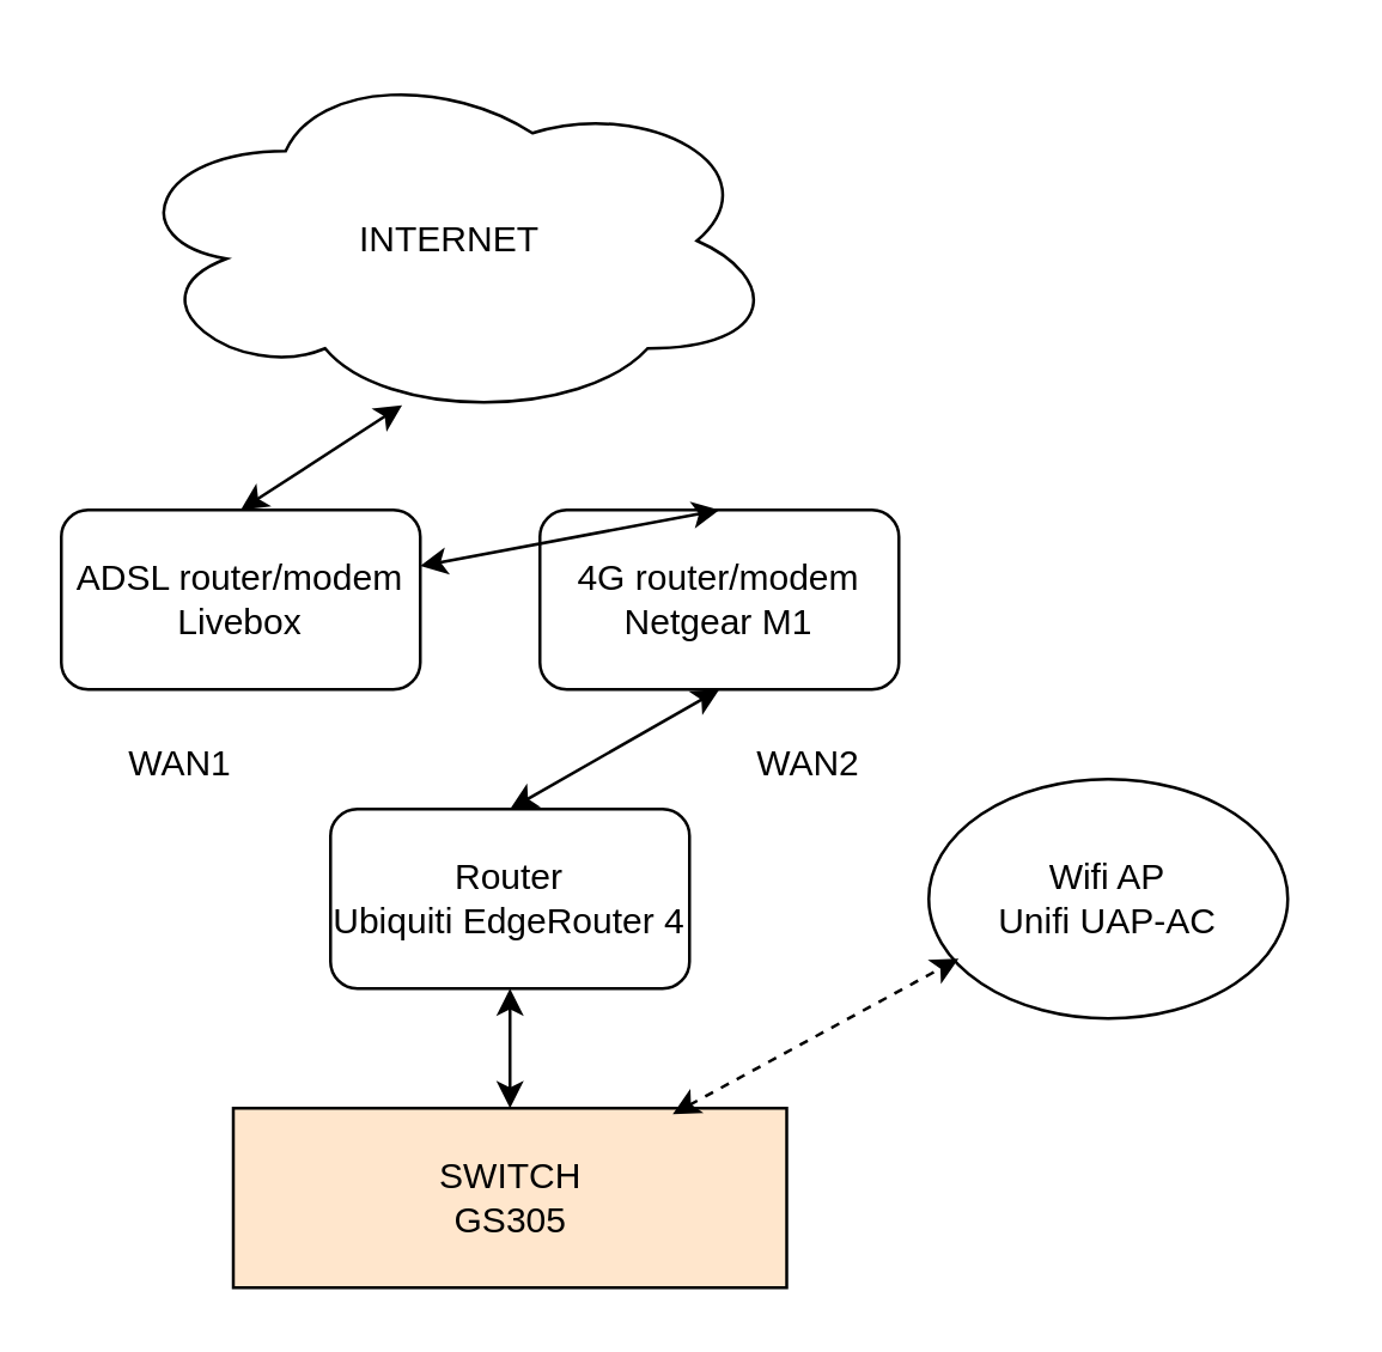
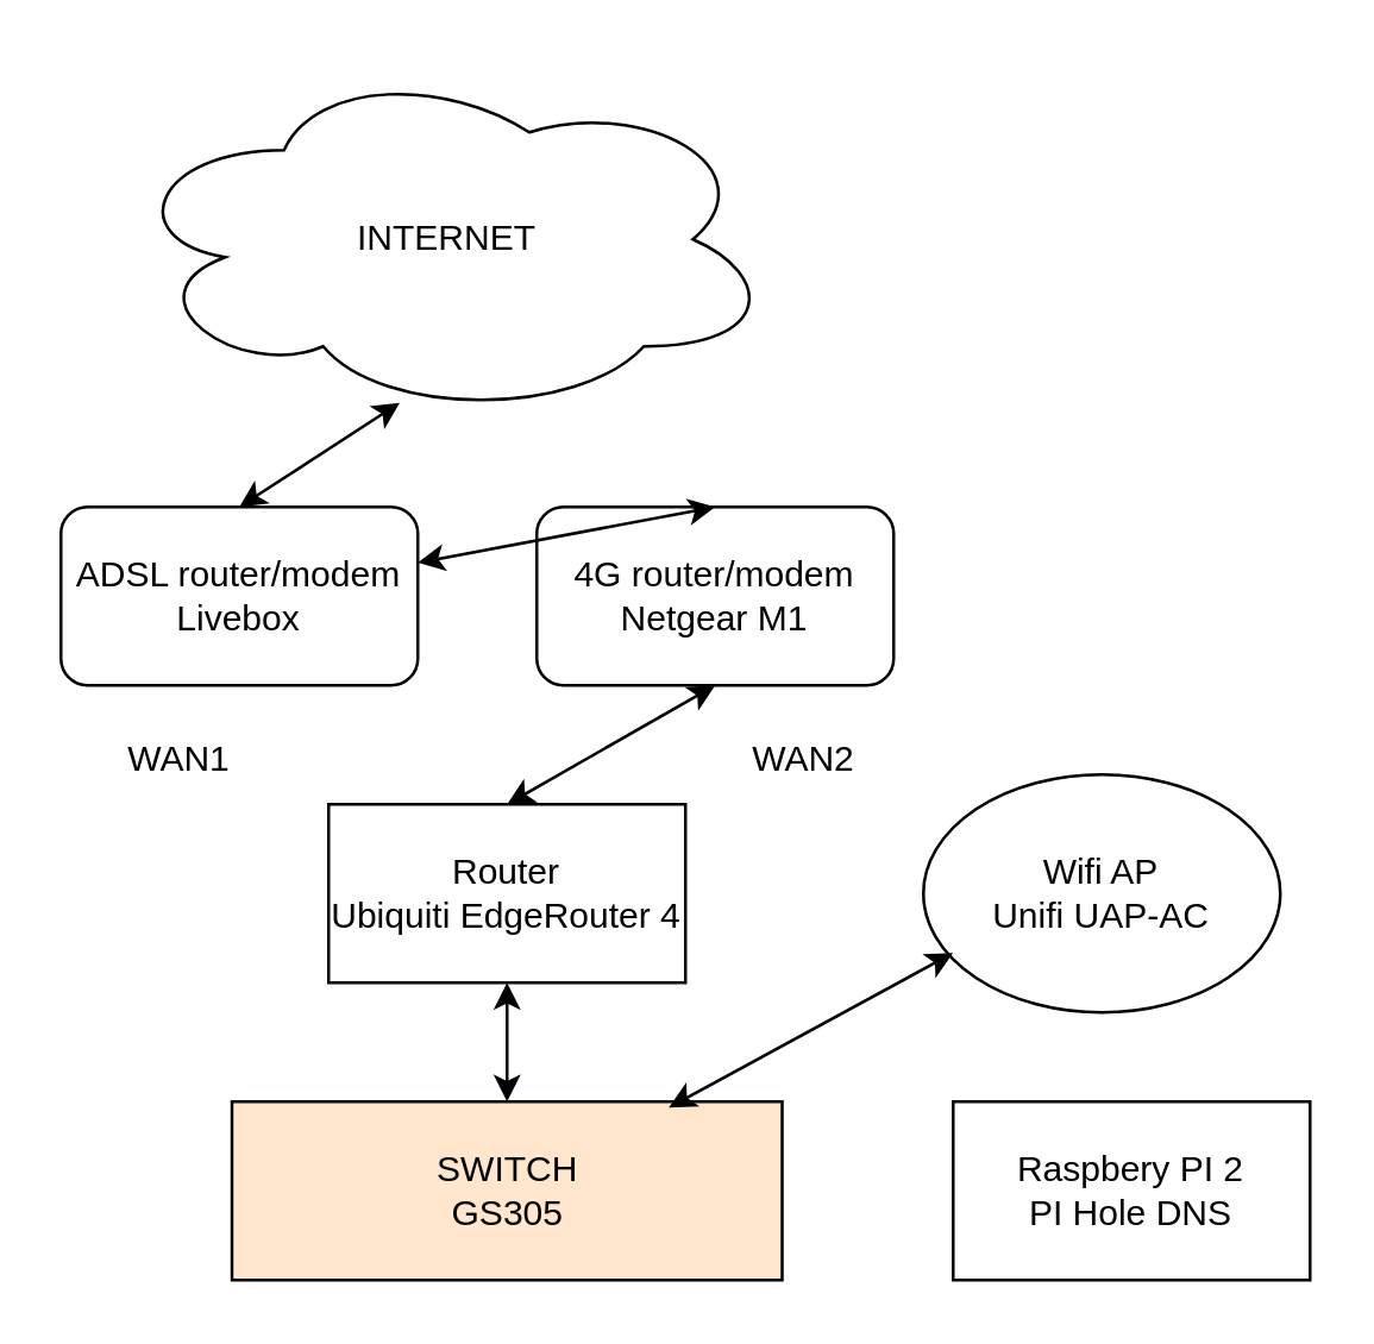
  <mxCell id="0" />
  <mxCell id="1" parent="0" />
  <mxCell id="2" value="INTERNET" style="ellipse;shape=cloud;whiteSpace=wrap;html=1;" vertex="1" parent="1"><mxGeometry x="40" y="20" width="220" height="120" as="geometry" /></mxCell>
  <mxCell id="3" value="SWITCH&lt;br&gt;GS305" style="rounded=0;whiteSpace=wrap;html=1;fillColor=#ffe6cc;" vertex="1" parent="1"><mxGeometry x="77.5" y="370" width="185" height="60" as="geometry" /></mxCell>
  <mxCell id="4" value="ADSL router/modem&lt;br&gt;Livebox" style="rounded=1;whiteSpace=wrap;html=1;" vertex="1" parent="1"><mxGeometry x="20" y="170" width="120" height="60" as="geometry" /></mxCell>
  <mxCell id="5" value="4G router/modem&lt;br&gt;Netgear M1" style="rounded=1;whiteSpace=wrap;html=1;" vertex="1" parent="1"><mxGeometry x="180" y="170" width="120" height="60" as="geometry" /></mxCell>
- <mxCell id="6" value="Router&lt;br&gt;Ubiquiti EdgeRouter 4" style="rounded=1;whiteSpace=wrap;html=1;" vertex="1" parent="1"><mxGeometry x="110" y="270" width="120" height="60" as="geometry" /></mxCell>
+ <mxCell id="6" value="Router&lt;br&gt;Ubiquiti EdgeRouter 4" style="whiteSpace=wrap;html=1;rounded=0;" vertex="1" parent="1"><mxGeometry x="110" y="270" width="120" height="60" as="geometry" /></mxCell>
  <mxCell id="7" value="" style="endArrow=classic;startArrow=classic;html=1;rounded=0;exitX=0.5;exitY=0;exitDx=0;exitDy=0;" edge="1" parent="1" source="5" target="4"><mxGeometry width="50" height="50" relative="1" as="geometry"><mxPoint x="190" y="150" as="sourcePoint" /><mxPoint x="240" y="100" as="targetPoint" /></mxGeometry></mxCell>
  <mxCell id="8" value="" style="endArrow=classic;startArrow=classic;html=1;rounded=0;entryX=0.427;entryY=0.958;entryDx=0;entryDy=0;entryPerimeter=0;exitX=0.5;exitY=0;exitDx=0;exitDy=0;" edge="1" parent="1" source="4" target="2"><mxGeometry width="50" height="50" relative="1" as="geometry"><mxPoint x="55" y="160" as="sourcePoint" /><mxPoint x="105" y="110" as="targetPoint" /></mxGeometry></mxCell>
  <mxCell id="9" value="" style="endArrow=classic;startArrow=classic;html=1;rounded=0;entryX=0.5;entryY=1;entryDx=0;entryDy=0;exitX=0.5;exitY=0;exitDx=0;exitDy=0;" edge="1" parent="1" source="6" target="5"><mxGeometry width="50" height="50" relative="1" as="geometry"><mxPoint x="110" y="270" as="sourcePoint" /><mxPoint x="160" y="220" as="targetPoint" /></mxGeometry></mxCell>
  <mxCell id="10" value="WAN1" style="text;html=1;strokeColor=none;fillColor=none;align=center;verticalAlign=middle;whiteSpace=wrap;rounded=0;" vertex="1" parent="1"><mxGeometry x="30" y="240" width="60" height="30" as="geometry" /></mxCell>
  <mxCell id="11" value="WAN2" style="text;html=1;strokeColor=none;fillColor=none;align=center;verticalAlign=middle;whiteSpace=wrap;rounded=0;" vertex="1" parent="1"><mxGeometry x="240" y="240" width="60" height="30" as="geometry" /></mxCell>
  <mxCell id="12" value="" style="endArrow=classic;startArrow=classic;html=1;rounded=0;exitX=0.5;exitY=0;exitDx=0;exitDy=0;entryX=0.5;entryY=1;entryDx=0;entryDy=0;" edge="1" parent="1" source="3" target="6"><mxGeometry width="50" height="50" relative="1" as="geometry"><mxPoint x="170" y="370" as="sourcePoint" /><mxPoint x="220" y="320" as="targetPoint" /></mxGeometry></mxCell>
  <mxCell id="13" value="Wifi AP&lt;br&gt;Unifi UAP-AC" style="ellipse;whiteSpace=wrap;html=1;" vertex="1" parent="1"><mxGeometry x="310" y="260" width="120" height="80" as="geometry" /></mxCell>
- <mxCell id="14" value="" style="endArrow=classic;startArrow=classic;html=1;rounded=0;exitX=0.794;exitY=0.033;exitDx=0;exitDy=0;exitPerimeter=0;entryX=0.083;entryY=0.75;entryDx=0;entryDy=0;entryPerimeter=0;dashed=1;" edge="1" parent="1" source="3" target="13"><mxGeometry width="50" height="50" relative="1" as="geometry"><mxPoint x="270" y="380" as="sourcePoint" /><mxPoint x="320" y="330" as="targetPoint" /></mxGeometry></mxCell>
+ <mxCell id="14" value="" style="endArrow=classic;startArrow=classic;html=1;rounded=0;exitX=0.794;exitY=0.033;exitDx=0;exitDy=0;exitPerimeter=0;entryX=0.083;entryY=0.75;entryDx=0;entryDy=0;entryPerimeter=0;" edge="1" parent="1" source="3" target="13"><mxGeometry width="50" height="50" relative="1" as="geometry"><mxPoint x="270" y="380" as="sourcePoint" /><mxPoint x="320" y="330" as="targetPoint" /></mxGeometry></mxCell>
+ <mxCell id="15" value="Raspbery PI 2&lt;br&gt;PI Hole DNS" style="rounded=0;whiteSpace=wrap;html=1;" vertex="1" parent="1"><mxGeometry x="320" y="370" width="120" height="60" as="geometry" /></mxCell>
